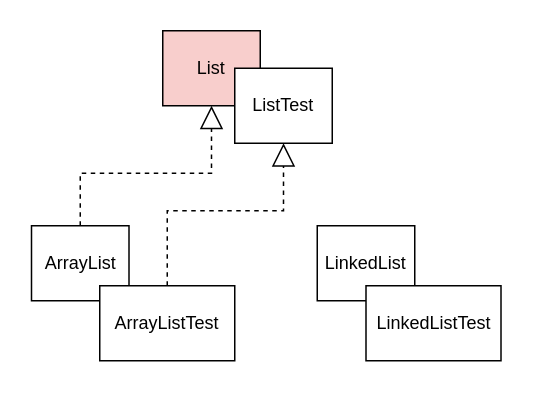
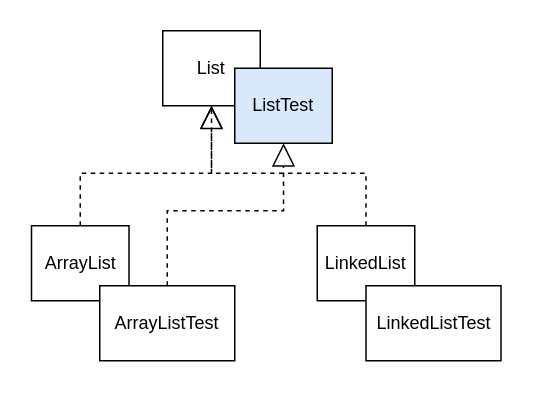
  <mxCell id="0" />
  <mxCell id="1" parent="0" />
- <mxCell id="2" value="List" style="rounded=0;whiteSpace=wrap;html=1;fillColor=#f8cecc;" vertex="1" parent="1"><mxGeometry x="108" y="20" width="65" height="50" as="geometry" /></mxCell>
+ <mxCell id="2" value="List" style="rounded=0;whiteSpace=wrap;html=1;" vertex="1" parent="1"><mxGeometry x="108" y="20" width="65" height="50" as="geometry" /></mxCell>
+ <mxCell id="3" style="edgeStyle=orthogonalEdgeStyle;rounded=0;orthogonalLoop=1;jettySize=auto;html=1;exitX=0.5;exitY=0;exitDx=0;exitDy=0;entryX=0.5;entryY=1;entryDx=0;entryDy=0;dashed=1;startSize=6;endArrow=block;endFill=0;endSize=13;" edge="1" parent="1" source="4" target="2"><mxGeometry relative="1" as="geometry" /></mxCell>
  <mxCell id="4" value="LinkedList" style="rounded=0;whiteSpace=wrap;html=1;" vertex="1" parent="1"><mxGeometry x="211" y="150" width="65" height="50" as="geometry" /></mxCell>
- <mxCell id="5" style="edgeStyle=orthogonalEdgeStyle;rounded=0;orthogonalLoop=1;jettySize=auto;html=1;exitX=0.5;exitY=0;exitDx=0;exitDy=0;entryX=0.5;entryY=1;entryDx=0;entryDy=0;endArrow=block;endFill=0;dashed=1;startSize=6;endSize=13;" edge="1" parent="1" source="6" target="2"><mxGeometry relative="1" as="geometry" /></mxCell>
+ <mxCell id="5" style="edgeStyle=orthogonalEdgeStyle;rounded=0;orthogonalLoop=1;jettySize=auto;html=1;exitX=0.5;exitY=0;exitDx=0;exitDy=0;entryX=0.5;entryY=1;entryDx=0;entryDy=0;endArrow=open;endFill=0;dashed=1;startSize=6;endSize=13;" edge="1" parent="1" source="6" target="2"><mxGeometry relative="1" as="geometry" /></mxCell>
  <mxCell id="6" value="ArrayList" style="rounded=0;whiteSpace=wrap;html=1;" vertex="1" parent="1"><mxGeometry x="20.5" y="150" width="65" height="50" as="geometry" /></mxCell>
  <mxCell id="7" style="edgeStyle=orthogonalEdgeStyle;rounded=0;orthogonalLoop=1;jettySize=auto;html=1;exitX=0.5;exitY=0;exitDx=0;exitDy=0;entryX=0.5;entryY=1;entryDx=0;entryDy=0;endArrow=block;endFill=0;endSize=13;dashed=1;" edge="1" parent="1" source="8" target="10"><mxGeometry relative="1" as="geometry"><Array as="points"><mxPoint x="111" y="140" /><mxPoint x="189" y="140" /></Array></mxGeometry></mxCell>
  <mxCell id="8" value="ArrayListTest" style="rounded=0;whiteSpace=wrap;html=1;" vertex="1" parent="1"><mxGeometry x="66" y="190" width="90" height="50" as="geometry" /></mxCell>
  <mxCell id="9" value="LinkedListTest" style="rounded=0;whiteSpace=wrap;html=1;" vertex="1" parent="1"><mxGeometry x="243.5" y="190" width="90" height="50" as="geometry" /></mxCell>
- <mxCell id="10" value="ListTest" style="rounded=0;whiteSpace=wrap;html=1;" vertex="1" parent="1"><mxGeometry x="156" y="45" width="65" height="50" as="geometry" /></mxCell>
+ <mxCell id="10" value="ListTest" style="rounded=0;whiteSpace=wrap;html=1;fillColor=#dae8fc;" vertex="1" parent="1"><mxGeometry x="156" y="45" width="65" height="50" as="geometry" /></mxCell>
